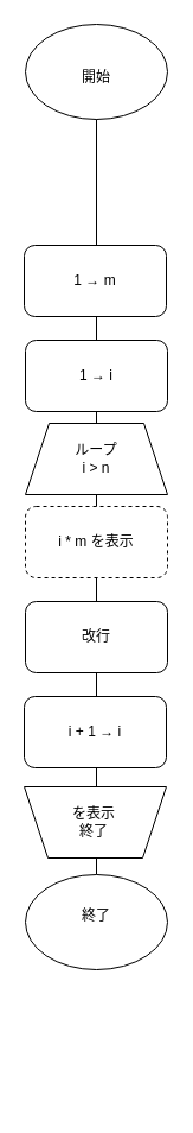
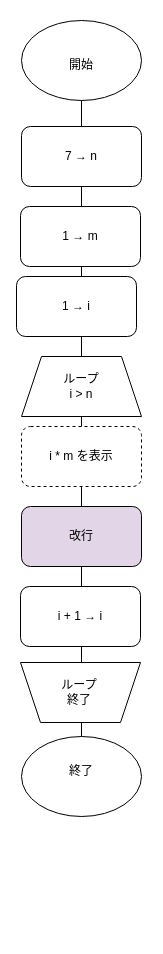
  <mxCell id="0" />
  <mxCell id="1" parent="0" />
  <mxCell id="2" value="" style="endArrow=none;html=1;entryX=0.5;entryY=1;entryDx=0;entryDy=0;" edge="1" parent="1"><mxGeometry width="50" height="50" relative="1" as="geometry"><mxPoint x="81" y="736" as="sourcePoint" /><mxPoint x="81" y="96" as="targetPoint" /></mxGeometry></mxCell>
  <mxCell id="3" value="" style="group" vertex="1" connectable="0" parent="1"><mxGeometry x="21" y="666" width="120" height="100" as="geometry" /></mxCell>
  <mxCell id="4" value="" style="ellipse;whiteSpace=wrap;html=1;" vertex="1" parent="3"><mxGeometry y="70" width="120" height="80" as="geometry" /></mxCell>
  <mxCell id="5" value="終了" style="text;html=1;align=center;verticalAlign=middle;whiteSpace=wrap;rounded=0;" vertex="1" parent="3"><mxGeometry x="30" y="90" width="60" height="30" as="geometry" /></mxCell>
  <mxCell id="6" value="ループ&lt;div&gt;i &amp;gt; n&lt;/div&gt;" style="shape=trapezoid;perimeter=trapezoidPerimeter;whiteSpace=wrap;html=1;fixedSize=1;" vertex="1" parent="1"><mxGeometry x="21" y="356" width="120" height="60" as="geometry" /></mxCell>
  <mxCell id="7" value="" style="ellipse;whiteSpace=wrap;html=1;" vertex="1" parent="1"><mxGeometry x="21" y="20" width="120" height="80" as="geometry" /></mxCell>
  <mxCell id="8" value="開始" style="text;html=1;align=center;verticalAlign=middle;whiteSpace=wrap;rounded=0;" vertex="1" parent="1"><mxGeometry x="51" y="50" width="60" height="30" as="geometry" /></mxCell>
+ <mxCell id="9" value="7 → n" style="rounded=1;whiteSpace=wrap;html=1;" vertex="1" parent="1"><mxGeometry x="21" y="126" width="120" height="60" as="geometry" /></mxCell>
  <mxCell id="10" value="i + 1 → i" style="rounded=1;whiteSpace=wrap;html=1;" vertex="1" parent="1"><mxGeometry x="20" y="586" width="120" height="60" as="geometry" /></mxCell>
  <mxCell id="11" value="" style="group" vertex="1" connectable="0" parent="1"><mxGeometry x="20" y="872" width="120" height="60" as="geometry" /></mxCell>
  <mxCell id="12" value="" style="shape=trapezoid;perimeter=trapezoidPerimeter;whiteSpace=wrap;html=1;fixedSize=1;rotation=-180;" vertex="1" parent="11"><mxGeometry y="-210" width="120" height="60" as="geometry" /></mxCell>
- <mxCell id="13" value="を表示&lt;div&gt;終了&lt;/div&gt;" style="text;html=1;align=center;verticalAlign=middle;whiteSpace=wrap;rounded=0;" vertex="1" parent="11"><mxGeometry x="29" y="-195" width="60" height="30" as="geometry" /></mxCell>
+ <mxCell id="13" value="ループ&lt;div&gt;終了&lt;/div&gt;" style="text;html=1;align=center;verticalAlign=middle;whiteSpace=wrap;rounded=0;" vertex="1" parent="11"><mxGeometry x="29" y="-195" width="60" height="30" as="geometry" /></mxCell>
  <mxCell id="14" value="i * m を表示" style="rounded=1;whiteSpace=wrap;html=1;dashed=1;" vertex="1" parent="1"><mxGeometry x="21" y="426" width="120" height="60" as="geometry" /></mxCell>
- <mxCell id="15" value="1 → i" style="rounded=1;whiteSpace=wrap;html=1;" vertex="1" parent="1"><mxGeometry x="21" y="286" width="120" height="60" as="geometry" /></mxCell>
+ <mxCell id="15" value="1 → i" style="rounded=1;whiteSpace=wrap;html=1;" vertex="1" parent="1"><mxGeometry x="16" y="276" width="120" height="60" as="geometry" /></mxCell>
  <mxCell id="16" value="1 → m" style="rounded=1;whiteSpace=wrap;html=1;" vertex="1" parent="1"><mxGeometry x="20" y="206" width="120" height="60" as="geometry" /></mxCell>
- <mxCell id="17" value="改行" style="rounded=1;whiteSpace=wrap;html=1;" vertex="1" parent="1"><mxGeometry x="21" y="506" width="120" height="60" as="geometry" /></mxCell>
+ <mxCell id="17" value="改行" style="rounded=1;whiteSpace=wrap;html=1;fillColor=#e1d5e7;" vertex="1" parent="1"><mxGeometry x="21" y="506" width="120" height="60" as="geometry" /></mxCell>
